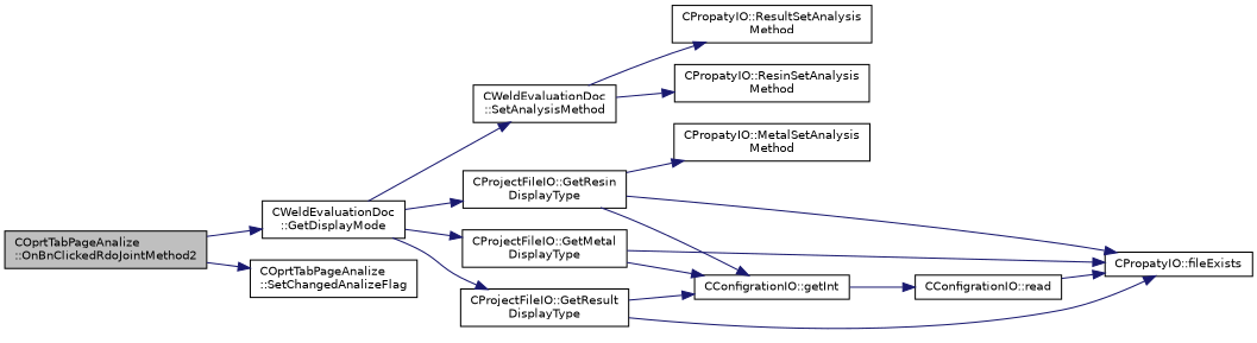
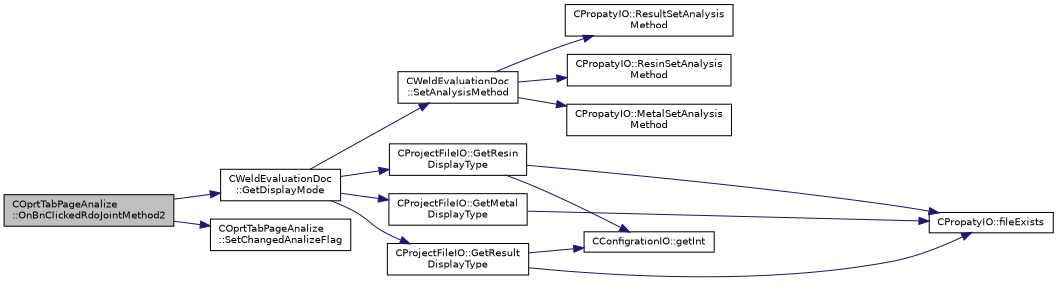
  digraph {
    rankdir=LR
    node [color=black fillcolor=white fontname=Helvetica fontsize=10 shape=record style=filled]
    edge [color=midnightblue fontname=Helvetica fontsize=10 labelfontname=Helvetica labelfontsize=10 style=solid]
    n1 [fillcolor=grey75 fontcolor=black height=0.2 label="COprtTabPageAnalize\l::OnBnClickedRdoJointMethod2" width=0.4]
    n2 [height=0.2 label="CWeldEvaluationDoc\l::GetDisplayMode" width=0.4]
    n3 [height=0.2 label="COprtTabPageAnalize\l::SetChangedAnalizeFlag" width=0.4]
    n4 [height=0.2 label="CWeldEvaluationDoc\l::SetAnalysisMethod" width=0.4]
    n5 [height=0.2 label="CProjectFileIO::GetMetal\lDisplayType" width=0.4]
    n6 [height=0.2 label="CProjectFileIO::GetResin\lDisplayType" width=0.4]
    n7 [height=0.2 label="CProjectFileIO::GetResult\lDisplayType" width=0.4]
    n8 [height=0.2 label="CPropatyIO::MetalSetAnalysis\lMethod" width=0.4]
    n9 [height=0.2 label="CPropatyIO::ResinSetAnalysis\lMethod" width=0.4]
    n10 [height=0.2 label="CPropatyIO::ResultSetAnalysis\lMethod" width=0.4]
    n11 [height=0.2 label="CPropatyIO::fileExists" width=0.4]
    n12 [height=0.2 label="CConfigrationIO::getInt" width=0.4]
-   n13 [height=0.2 label="CConfigrationIO::read" width=0.4]
    n1 -> n2
    n1 -> n3
    n2 -> n4
    n2 -> n5
    n2 -> n6
    n2 -> n7
-   n6 -> n8
+   n4 -> n8
    n4 -> n9
    n4 -> n10
    n5 -> n11
-   n5 -> n12
    n6 -> n11
    n6 -> n12
    n7 -> n11
    n7 -> n12
-   n12 -> n13
-   n13 -> n11
  }
